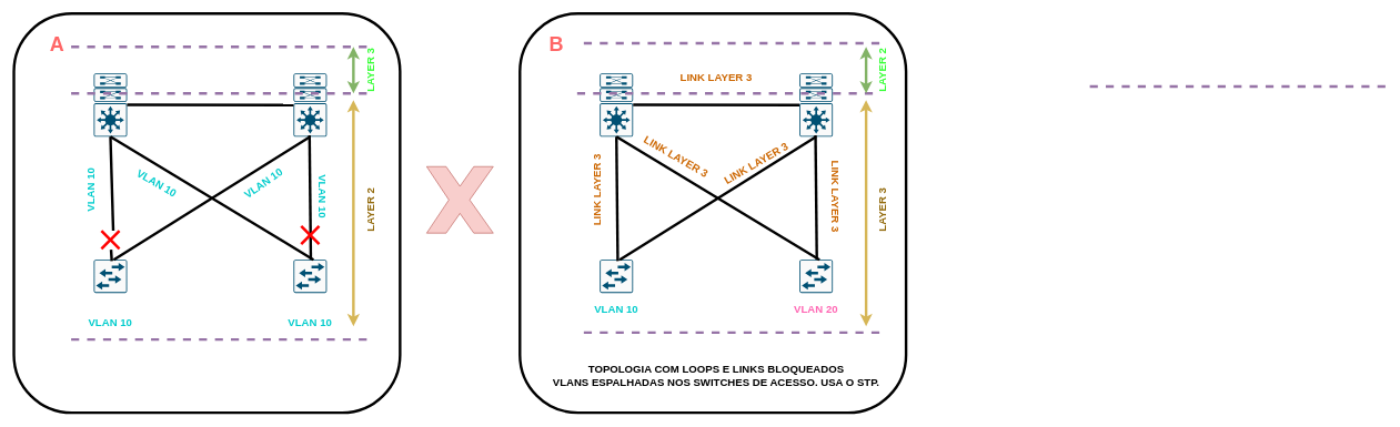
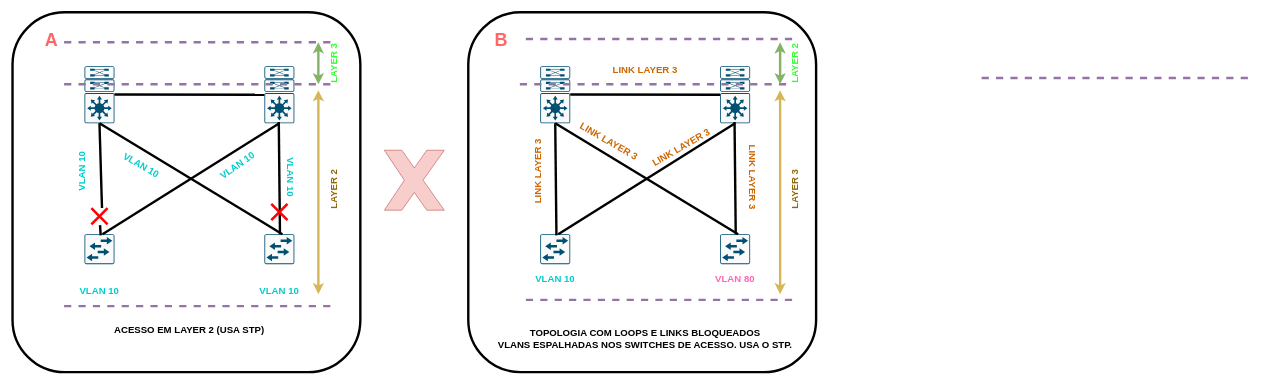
  <mxCell id="0" />
  <mxCell id="1" parent="0" />
  <mxCell id="2" value="" style="rounded=1;whiteSpace=wrap;html=1;strokeWidth=4;" vertex="1" parent="1"><mxGeometry x="20" y="20" width="580" height="600" as="geometry" /></mxCell>
  <mxCell id="3" value="" style="sketch=0;points=[[0.015,0.015,0],[0.985,0.015,0],[0.985,0.985,0],[0.015,0.985,0],[0.25,0,0],[0.5,0,0],[0.75,0,0],[1,0.25,0],[1,0.5,0],[1,0.75,0],[0.75,1,0],[0.5,1,0],[0.25,1,0],[0,0.75,0],[0,0.5,0],[0,0.25,0]];verticalLabelPosition=bottom;html=1;verticalAlign=top;aspect=fixed;align=center;pointerEvents=1;shape=mxgraph.cisco19.rect;prIcon=l3_switch_with_dual_supervisor;fillColor=#FAFAFA;strokeColor=#005073;" vertex="1" parent="1"><mxGeometry x="140" y="110" width="50" height="95" as="geometry" /></mxCell>
  <mxCell id="4" value="" style="sketch=0;points=[[0.015,0.015,0],[0.985,0.015,0],[0.985,0.985,0],[0.015,0.985,0],[0.25,0,0],[0.5,0,0],[0.75,0,0],[1,0.25,0],[1,0.5,0],[1,0.75,0],[0.75,1,0],[0.5,1,0],[0.25,1,0],[0,0.75,0],[0,0.5,0],[0,0.25,0]];verticalLabelPosition=bottom;html=1;verticalAlign=top;aspect=fixed;align=center;pointerEvents=1;shape=mxgraph.cisco19.rect;prIcon=workgroup_switch;fillColor=#FAFAFA;strokeColor=#005073;" vertex="1" parent="1"><mxGeometry x="140" y="390" width="50" height="50" as="geometry" /></mxCell>
  <mxCell id="5" value="" style="sketch=0;points=[[0.015,0.015,0],[0.985,0.015,0],[0.985,0.985,0],[0.015,0.985,0],[0.25,0,0],[0.5,0,0],[0.75,0,0],[1,0.25,0],[1,0.5,0],[1,0.75,0],[0.75,1,0],[0.5,1,0],[0.25,1,0],[0,0.75,0],[0,0.5,0],[0,0.25,0]];verticalLabelPosition=bottom;html=1;verticalAlign=top;aspect=fixed;align=center;pointerEvents=1;shape=mxgraph.cisco19.rect;prIcon=workgroup_switch;fillColor=#FAFAFA;strokeColor=#005073;" vertex="1" parent="1"><mxGeometry x="440" y="390" width="50" height="50" as="geometry" /></mxCell>
  <mxCell id="6" value="" style="sketch=0;points=[[0.015,0.015,0],[0.985,0.015,0],[0.985,0.985,0],[0.015,0.985,0],[0.25,0,0],[0.5,0,0],[0.75,0,0],[1,0.25,0],[1,0.5,0],[1,0.75,0],[0.75,1,0],[0.5,1,0],[0.25,1,0],[0,0.75,0],[0,0.5,0],[0,0.25,0]];verticalLabelPosition=bottom;html=1;verticalAlign=top;aspect=fixed;align=center;pointerEvents=1;shape=mxgraph.cisco19.rect;prIcon=l3_switch_with_dual_supervisor;fillColor=#FAFAFA;strokeColor=#005073;" vertex="1" parent="1"><mxGeometry x="440" y="110" width="50" height="95" as="geometry" /></mxCell>
  <mxCell id="7" value="" style="endArrow=none;html=1;rounded=0;strokeWidth=4;entryX=0;entryY=0.5;entryDx=0;entryDy=0;entryPerimeter=0;" edge="1" parent="1" target="6"><mxGeometry width="50" height="50" relative="1" as="geometry"><mxPoint x="190" y="157" as="sourcePoint" /><mxPoint x="430" y="157" as="targetPoint" /></mxGeometry></mxCell>
  <mxCell id="8" value="" style="endArrow=none;html=1;rounded=0;strokeWidth=4;entryX=0.64;entryY=0.04;entryDx=0;entryDy=0;entryPerimeter=0;" edge="1" parent="1" source="35"><mxGeometry width="50" height="50" relative="1" as="geometry"><mxPoint x="165" y="205" as="sourcePoint" /><mxPoint x="167" y="392" as="targetPoint" /></mxGeometry></mxCell>
  <mxCell id="9" value="" style="endArrow=none;html=1;rounded=0;strokeWidth=4;entryX=0.64;entryY=0.04;entryDx=0;entryDy=0;entryPerimeter=0;" edge="1" parent="1"><mxGeometry width="50" height="50" relative="1" as="geometry"><mxPoint x="464" y="203" as="sourcePoint" /><mxPoint x="466" y="390" as="targetPoint" /></mxGeometry></mxCell>
  <mxCell id="10" value="" style="endArrow=none;html=1;rounded=0;strokeWidth=4;exitX=0.5;exitY=1;exitDx=0;exitDy=0;exitPerimeter=0;" edge="1" parent="1" source="6"><mxGeometry width="50" height="50" relative="1" as="geometry"><mxPoint x="180" y="215" as="sourcePoint" /><mxPoint x="170" y="390" as="targetPoint" /></mxGeometry></mxCell>
  <mxCell id="11" value="" style="endArrow=none;html=1;rounded=0;strokeWidth=4;entryX=0.5;entryY=1;entryDx=0;entryDy=0;entryPerimeter=0;" edge="1" parent="1" target="3"><mxGeometry width="50" height="50" relative="1" as="geometry"><mxPoint x="470" y="390" as="sourcePoint" /><mxPoint x="180" y="400" as="targetPoint" /></mxGeometry></mxCell>
  <mxCell id="12" value="VLAN 10" style="text;html=1;strokeColor=none;fillColor=none;align=center;verticalAlign=middle;whiteSpace=wrap;rounded=0;fontSize=16;fontStyle=1;fontColor=#00CCCC;" vertex="1" parent="1"><mxGeometry x="80" y="470" width="170" height="30" as="geometry" /></mxCell>
  <mxCell id="13" value="VLAN 10" style="text;html=1;strokeColor=none;fillColor=none;align=center;verticalAlign=middle;whiteSpace=wrap;rounded=0;fontSize=16;fontStyle=1;rotation=-90;fontColor=#00CCCC;" vertex="1" parent="1"><mxGeometry x="50" y="270" width="170" height="30" as="geometry" /></mxCell>
  <mxCell id="14" value="VLAN 10" style="text;html=1;strokeColor=none;fillColor=none;align=center;verticalAlign=middle;whiteSpace=wrap;rounded=0;fontSize=16;fontStyle=1;rotation=-35;fontColor=#00CCCC;" vertex="1" parent="1"><mxGeometry x="310" y="260" width="170" height="30" as="geometry" /></mxCell>
+ <mxCell id="15" value="ACESSO EM LAYER 2 (USA STP)" style="text;html=1;strokeColor=none;fillColor=none;align=center;verticalAlign=middle;whiteSpace=wrap;rounded=0;fontSize=16;fontStyle=1" vertex="1" parent="1"><mxGeometry x="175" y="535" width="280" height="30" as="geometry" /></mxCell>
  <mxCell id="16" value="" style="rounded=1;whiteSpace=wrap;html=1;strokeWidth=4;" vertex="1" parent="1"><mxGeometry x="780" y="20" width="580" height="600" as="geometry" /></mxCell>
  <mxCell id="17" value="" style="sketch=0;points=[[0.015,0.015,0],[0.985,0.015,0],[0.985,0.985,0],[0.015,0.985,0],[0.25,0,0],[0.5,0,0],[0.75,0,0],[1,0.25,0],[1,0.5,0],[1,0.75,0],[0.75,1,0],[0.5,1,0],[0.25,1,0],[0,0.75,0],[0,0.5,0],[0,0.25,0]];verticalLabelPosition=bottom;html=1;verticalAlign=top;aspect=fixed;align=center;pointerEvents=1;shape=mxgraph.cisco19.rect;prIcon=l3_switch_with_dual_supervisor;fillColor=#FAFAFA;strokeColor=#005073;" vertex="1" parent="1"><mxGeometry x="900" y="110" width="50" height="95" as="geometry" /></mxCell>
  <mxCell id="18" value="" style="sketch=0;points=[[0.015,0.015,0],[0.985,0.015,0],[0.985,0.985,0],[0.015,0.985,0],[0.25,0,0],[0.5,0,0],[0.75,0,0],[1,0.25,0],[1,0.5,0],[1,0.75,0],[0.75,1,0],[0.5,1,0],[0.25,1,0],[0,0.75,0],[0,0.5,0],[0,0.25,0]];verticalLabelPosition=bottom;html=1;verticalAlign=top;aspect=fixed;align=center;pointerEvents=1;shape=mxgraph.cisco19.rect;prIcon=workgroup_switch;fillColor=#FAFAFA;strokeColor=#005073;" vertex="1" parent="1"><mxGeometry x="900" y="390" width="50" height="50" as="geometry" /></mxCell>
  <mxCell id="19" value="" style="sketch=0;points=[[0.015,0.015,0],[0.985,0.015,0],[0.985,0.985,0],[0.015,0.985,0],[0.25,0,0],[0.5,0,0],[0.75,0,0],[1,0.25,0],[1,0.5,0],[1,0.75,0],[0.75,1,0],[0.5,1,0],[0.25,1,0],[0,0.75,0],[0,0.5,0],[0,0.25,0]];verticalLabelPosition=bottom;html=1;verticalAlign=top;aspect=fixed;align=center;pointerEvents=1;shape=mxgraph.cisco19.rect;prIcon=workgroup_switch;fillColor=#FAFAFA;strokeColor=#005073;" vertex="1" parent="1"><mxGeometry x="1200" y="390" width="50" height="50" as="geometry" /></mxCell>
  <mxCell id="20" value="" style="sketch=0;points=[[0.015,0.015,0],[0.985,0.015,0],[0.985,0.985,0],[0.015,0.985,0],[0.25,0,0],[0.5,0,0],[0.75,0,0],[1,0.25,0],[1,0.5,0],[1,0.75,0],[0.75,1,0],[0.5,1,0],[0.25,1,0],[0,0.75,0],[0,0.5,0],[0,0.25,0]];verticalLabelPosition=bottom;html=1;verticalAlign=top;aspect=fixed;align=center;pointerEvents=1;shape=mxgraph.cisco19.rect;prIcon=l3_switch_with_dual_supervisor;fillColor=#FAFAFA;strokeColor=#005073;" vertex="1" parent="1"><mxGeometry x="1200" y="110" width="50" height="95" as="geometry" /></mxCell>
  <mxCell id="21" value="" style="endArrow=none;html=1;rounded=0;strokeWidth=4;entryX=0;entryY=0.5;entryDx=0;entryDy=0;entryPerimeter=0;" edge="1" parent="1" target="20"><mxGeometry width="50" height="50" relative="1" as="geometry"><mxPoint x="950" y="157" as="sourcePoint" /><mxPoint x="1190" y="157" as="targetPoint" /></mxGeometry></mxCell>
  <mxCell id="22" value="" style="endArrow=none;html=1;rounded=0;strokeWidth=4;entryX=0.64;entryY=0.04;entryDx=0;entryDy=0;entryPerimeter=0;" edge="1" parent="1"><mxGeometry width="50" height="50" relative="1" as="geometry"><mxPoint x="925" y="205" as="sourcePoint" /><mxPoint x="927" y="392" as="targetPoint" /></mxGeometry></mxCell>
  <mxCell id="23" value="" style="endArrow=none;html=1;rounded=0;strokeWidth=4;entryX=0.64;entryY=0.04;entryDx=0;entryDy=0;entryPerimeter=0;" edge="1" parent="1"><mxGeometry width="50" height="50" relative="1" as="geometry"><mxPoint x="1224" y="203" as="sourcePoint" /><mxPoint x="1226" y="390" as="targetPoint" /></mxGeometry></mxCell>
  <mxCell id="24" value="" style="endArrow=none;html=1;rounded=0;strokeWidth=4;exitX=0.5;exitY=1;exitDx=0;exitDy=0;exitPerimeter=0;" edge="1" parent="1" source="20"><mxGeometry width="50" height="50" relative="1" as="geometry"><mxPoint x="940" y="215" as="sourcePoint" /><mxPoint x="930" y="390" as="targetPoint" /></mxGeometry></mxCell>
  <mxCell id="25" value="" style="endArrow=none;html=1;rounded=0;strokeWidth=4;entryX=0.5;entryY=1;entryDx=0;entryDy=0;entryPerimeter=0;" edge="1" parent="1" target="17"><mxGeometry width="50" height="50" relative="1" as="geometry"><mxPoint x="1230" y="390" as="sourcePoint" /><mxPoint x="940" y="400" as="targetPoint" /></mxGeometry></mxCell>
  <mxCell id="26" value="LINK LAYER 3" style="text;html=1;strokeColor=none;fillColor=none;align=center;verticalAlign=middle;whiteSpace=wrap;rounded=0;fontSize=16;fontStyle=1;fontColor=#CC6600;" vertex="1" parent="1"><mxGeometry x="990" y="100" width="170" height="30" as="geometry" /></mxCell>
  <mxCell id="27" value="VLAN 10" style="text;html=1;strokeColor=none;fillColor=none;align=center;verticalAlign=middle;whiteSpace=wrap;rounded=0;fontSize=16;fontStyle=1;fontColor=#00CCCC;" vertex="1" parent="1"><mxGeometry x="840" y="450" width="170" height="30" as="geometry" /></mxCell>
- <mxCell id="28" value="&lt;div&gt;VLAN 20&lt;/div&gt;" style="text;html=1;strokeColor=none;fillColor=none;align=center;verticalAlign=middle;whiteSpace=wrap;rounded=0;fontSize=16;fontStyle=1;fontColor=#FF66B3;" vertex="1" parent="1"><mxGeometry x="1140" y="450" width="170" height="30" as="geometry" /></mxCell>
+ <mxCell id="28" value="&lt;div&gt;VLAN 80&lt;/div&gt;" style="text;html=1;strokeColor=none;fillColor=none;align=center;verticalAlign=middle;whiteSpace=wrap;rounded=0;fontSize=16;fontStyle=1;fontColor=#FF66B3;" vertex="1" parent="1"><mxGeometry x="1140" y="450" width="170" height="30" as="geometry" /></mxCell>
  <mxCell id="29" value="&lt;div&gt;TOPOLOGIA COM LOOPS E LINKS BLOQUEADOS&lt;/div&gt;&lt;div&gt;VLANS ESPALHADAS NOS SWITCHES DE ACESSO. USA O STP.&lt;br&gt;&lt;/div&gt;" style="text;html=1;strokeColor=none;fillColor=none;align=center;verticalAlign=middle;whiteSpace=wrap;rounded=0;fontSize=16;fontStyle=1" vertex="1" parent="1"><mxGeometry x="825" y="550" width="500" height="30" as="geometry" /></mxCell>
  <mxCell id="30" value="" style="verticalLabelPosition=bottom;verticalAlign=top;html=1;shape=mxgraph.basic.x;fillColor=#f8cecc;strokeColor=#b85450;" vertex="1" parent="1"><mxGeometry x="640" y="250" width="100" height="100" as="geometry" /></mxCell>
  <mxCell id="31" value="" style="shape=mxgraph.mockup.markup.redX;fillColor=#ff0000;html=1;shadow=0;whiteSpace=wrap;strokeColor=none;" vertex="1" parent="1"><mxGeometry x="450" y="338" width="30" height="30" as="geometry" /></mxCell>
  <mxCell id="32" value="A" style="text;html=1;strokeColor=none;fillColor=none;align=center;verticalAlign=middle;whiteSpace=wrap;rounded=0;fontSize=30;fontStyle=1;fontColor=#FF6666;" vertex="1" parent="1"><mxGeometry x="60" y="50" width="50" height="30" as="geometry" /></mxCell>
  <mxCell id="33" value="B" style="text;html=1;strokeColor=none;fillColor=none;align=center;verticalAlign=middle;whiteSpace=wrap;rounded=0;fontSize=30;fontStyle=1;fontColor=#FF6666;" vertex="1" parent="1"><mxGeometry x="810" y="50" width="50" height="30" as="geometry" /></mxCell>
  <mxCell id="34" value="" style="endArrow=none;html=1;rounded=0;strokeWidth=4;entryX=0.64;entryY=0.04;entryDx=0;entryDy=0;entryPerimeter=0;" edge="1" parent="1" target="35"><mxGeometry width="50" height="50" relative="1" as="geometry"><mxPoint x="165" y="205" as="sourcePoint" /><mxPoint x="167" y="392" as="targetPoint" /></mxGeometry></mxCell>
  <mxCell id="35" value="" style="shape=mxgraph.mockup.markup.redX;fillColor=#ff0000;html=1;shadow=0;whiteSpace=wrap;strokeColor=none;" vertex="1" parent="1"><mxGeometry x="150" y="345" width="30" height="30" as="geometry" /></mxCell>
  <mxCell id="36" value="VLAN 10" style="text;html=1;strokeColor=none;fillColor=none;align=center;verticalAlign=middle;whiteSpace=wrap;rounded=0;fontSize=16;fontStyle=1;fontColor=#00CCCC;" vertex="1" parent="1"><mxGeometry x="380" y="470" width="170" height="30" as="geometry" /></mxCell>
  <mxCell id="37" value="VLAN 10" style="text;html=1;strokeColor=none;fillColor=none;align=center;verticalAlign=middle;whiteSpace=wrap;rounded=0;fontSize=16;fontStyle=1;rotation=90;fontColor=#00CCCC;" vertex="1" parent="1"><mxGeometry x="400" y="280" width="170" height="30" as="geometry" /></mxCell>
  <mxCell id="38" value="VLAN 10" style="text;html=1;strokeColor=none;fillColor=none;align=center;verticalAlign=middle;whiteSpace=wrap;rounded=0;fontSize=16;fontStyle=1;rotation=30;fontColor=#00CCCC;" vertex="1" parent="1"><mxGeometry x="150" y="260" width="170" height="30" as="geometry" /></mxCell>
  <mxCell id="39" value="LINK LAYER 3" style="text;html=1;strokeColor=none;fillColor=none;align=center;verticalAlign=middle;whiteSpace=wrap;rounded=0;fontSize=16;fontStyle=1;fontColor=#CC6600;rotation=-90;" vertex="1" parent="1"><mxGeometry x="810" y="270" width="170" height="30" as="geometry" /></mxCell>
  <mxCell id="40" value="LINK LAYER 3" style="text;html=1;strokeColor=none;fillColor=none;align=center;verticalAlign=middle;whiteSpace=wrap;rounded=0;fontSize=16;fontStyle=1;fontColor=#CC6600;rotation=90;" vertex="1" parent="1"><mxGeometry x="1170" y="280" width="170" height="30" as="geometry" /></mxCell>
  <mxCell id="41" value="LINK LAYER 3" style="text;html=1;strokeColor=none;fillColor=none;align=center;verticalAlign=middle;whiteSpace=wrap;rounded=0;fontSize=16;fontStyle=1;fontColor=#CC6600;rotation=30;" vertex="1" parent="1"><mxGeometry x="930" y="220" width="170" height="30" as="geometry" /></mxCell>
  <mxCell id="42" value="LINK LAYER 3" style="text;html=1;strokeColor=none;fillColor=none;align=center;verticalAlign=middle;whiteSpace=wrap;rounded=0;fontSize=16;fontStyle=1;fontColor=#CC6600;rotation=-30;" vertex="1" parent="1"><mxGeometry x="1050" y="230" width="170" height="30" as="geometry" /></mxCell>
  <mxCell id="43" value="" style="endArrow=none;html=1;rounded=0;dashed=1;strokeWidth=4;fillColor=#e1d5e7;strokeColor=#9673a6;" edge="1" parent="1"><mxGeometry width="50" height="50" relative="1" as="geometry"><mxPoint x="550" y="140" as="sourcePoint" /><mxPoint x="100" y="140" as="targetPoint" /></mxGeometry></mxCell>
  <mxCell id="44" value="" style="endArrow=none;html=1;rounded=0;dashed=1;strokeWidth=4;fillColor=#e1d5e7;strokeColor=#9673a6;" edge="1" parent="1"><mxGeometry width="50" height="50" relative="1" as="geometry"><mxPoint x="550" y="510" as="sourcePoint" /><mxPoint x="100" y="510" as="targetPoint" /></mxGeometry></mxCell>
  <mxCell id="45" value="" style="endArrow=none;html=1;rounded=0;dashed=1;strokeWidth=4;fillColor=#e1d5e7;strokeColor=#9673a6;" edge="1" parent="1"><mxGeometry width="50" height="50" relative="1" as="geometry"><mxPoint x="550" y="70" as="sourcePoint" /><mxPoint x="100" y="70" as="targetPoint" /></mxGeometry></mxCell>
  <mxCell id="46" value="" style="endArrow=classic;startArrow=classic;html=1;rounded=0;fillColor=#fff2cc;strokeColor=#d6b656;strokeWidth=4;" edge="1" parent="1"><mxGeometry width="50" height="50" relative="1" as="geometry"><mxPoint x="530" y="490" as="sourcePoint" /><mxPoint x="530" y="150" as="targetPoint" /></mxGeometry></mxCell>
  <mxCell id="47" value="LAYER 2" style="text;html=1;strokeColor=none;fillColor=none;align=center;verticalAlign=middle;whiteSpace=wrap;rounded=0;fontSize=16;fontStyle=1;fontColor=#916809;rotation=-90;" vertex="1" parent="1"><mxGeometry x="470" y="300" width="170" height="30" as="geometry" /></mxCell>
  <mxCell id="48" value="" style="endArrow=classic;startArrow=classic;html=1;rounded=0;strokeWidth=4;fillColor=#d5e8d4;strokeColor=#82b366;" edge="1" parent="1"><mxGeometry width="50" height="50" relative="1" as="geometry"><mxPoint x="530" y="140" as="sourcePoint" /><mxPoint x="530" y="70" as="targetPoint" /></mxGeometry></mxCell>
  <mxCell id="49" value="LAYER 3" style="text;html=1;strokeColor=none;fillColor=none;align=center;verticalAlign=middle;whiteSpace=wrap;rounded=0;fontSize=16;fontStyle=1;fontColor=#33FF33;rotation=-90;" vertex="1" parent="1"><mxGeometry x="470" y="90" width="170" height="30" as="geometry" /></mxCell>
  <mxCell id="50" value="" style="endArrow=none;html=1;rounded=0;dashed=1;strokeWidth=4;fillColor=#e1d5e7;strokeColor=#9673a6;" edge="1" parent="1"><mxGeometry width="50" height="50" relative="1" as="geometry"><mxPoint x="1320" y="64.5" as="sourcePoint" /><mxPoint x="870" y="64.5" as="targetPoint" /></mxGeometry></mxCell>
  <mxCell id="51" value="" style="endArrow=none;html=1;rounded=0;dashed=1;strokeWidth=4;fillColor=#e1d5e7;strokeColor=#9673a6;" edge="1" parent="1"><mxGeometry width="50" height="50" relative="1" as="geometry"><mxPoint x="1310" y="140" as="sourcePoint" /><mxPoint x="860" y="140" as="targetPoint" /></mxGeometry></mxCell>
  <mxCell id="52" value="" style="endArrow=none;html=1;rounded=0;dashed=1;strokeWidth=4;fillColor=#e1d5e7;strokeColor=#9673a6;" edge="1" parent="1"><mxGeometry width="50" height="50" relative="1" as="geometry"><mxPoint x="2080" y="129.5" as="sourcePoint" /><mxPoint x="1630" y="129.5" as="targetPoint" /></mxGeometry></mxCell>
  <mxCell id="53" value="" style="endArrow=none;html=1;rounded=0;dashed=1;strokeWidth=4;fillColor=#e1d5e7;strokeColor=#9673a6;" edge="1" parent="1"><mxGeometry width="50" height="50" relative="1" as="geometry"><mxPoint x="1320" y="499.5" as="sourcePoint" /><mxPoint x="870" y="499.5" as="targetPoint" /></mxGeometry></mxCell>
  <mxCell id="54" value="" style="endArrow=classic;startArrow=classic;html=1;rounded=0;fillColor=#fff2cc;strokeColor=#d6b656;strokeWidth=4;" edge="1" parent="1"><mxGeometry width="50" height="50" relative="1" as="geometry"><mxPoint x="1300" y="490" as="sourcePoint" /><mxPoint x="1300" y="150" as="targetPoint" /></mxGeometry></mxCell>
  <mxCell id="55" value="LAYER 3" style="text;html=1;strokeColor=none;fillColor=none;align=center;verticalAlign=middle;whiteSpace=wrap;rounded=0;fontSize=16;fontStyle=1;fontColor=#916809;rotation=-90;" vertex="1" parent="1"><mxGeometry x="1240" y="300" width="170" height="30" as="geometry" /></mxCell>
  <mxCell id="56" value="" style="endArrow=classic;startArrow=classic;html=1;rounded=0;strokeWidth=4;fillColor=#d5e8d4;strokeColor=#82b366;" edge="1" parent="1"><mxGeometry width="50" height="50" relative="1" as="geometry"><mxPoint x="1300" y="140" as="sourcePoint" /><mxPoint x="1300" y="70" as="targetPoint" /></mxGeometry></mxCell>
  <mxCell id="57" value="LAYER 2" style="text;html=1;strokeColor=none;fillColor=none;align=center;verticalAlign=middle;whiteSpace=wrap;rounded=0;fontSize=16;fontStyle=1;fontColor=#33FF33;rotation=-90;" vertex="1" parent="1"><mxGeometry x="1240" y="90" width="170" height="30" as="geometry" /></mxCell>
